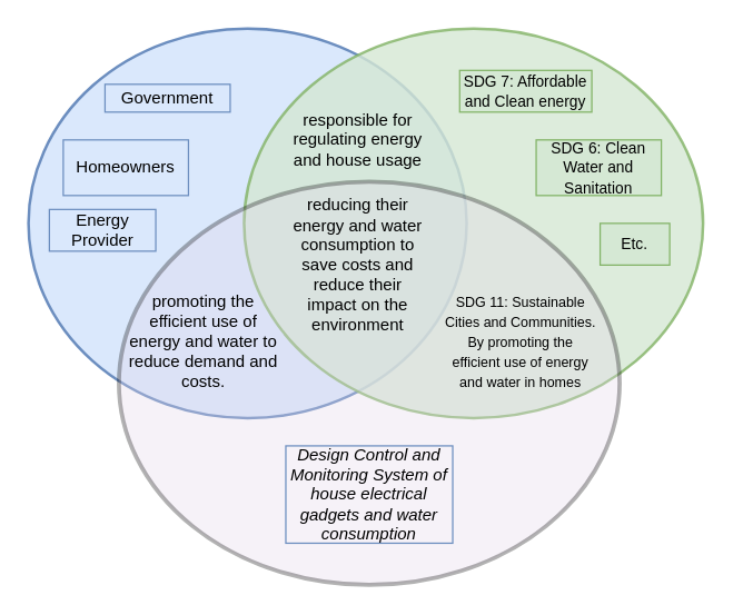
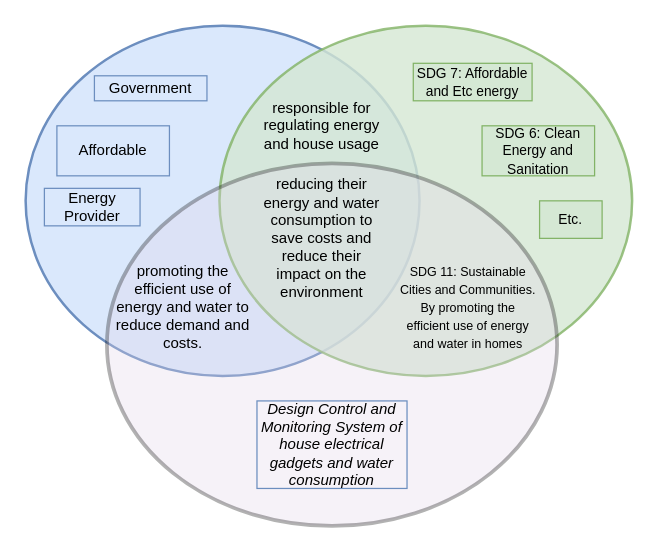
  <mxCell id="0" />
  <mxCell id="1" parent="0" />
  <mxCell id="2" value="" style="ellipse;whiteSpace=wrap;html=1;fillColor=#dae8fc;strokeColor=#6c8ebf;strokeWidth=2;" vertex="1" parent="1"><mxGeometry x="20" y="20" width="315" height="280" as="geometry" /></mxCell>
  <mxCell id="3" value="" style="ellipse;whiteSpace=wrap;html=1;fillColor=#d5e8d4;strokeColor=#82b366;gradientColor=none;opacity=80;strokeWidth=2;" vertex="1" parent="1"><mxGeometry x="175" y="20" width="330" height="280" as="geometry" /></mxCell>
  <mxCell id="4" value="" style="ellipse;whiteSpace=wrap;html=1;fillColor=#e1d5e7;strokeColor=default;opacity=30;strokeWidth=3;" vertex="1" parent="1"><mxGeometry x="85" y="130" width="360" height="290" as="geometry" /></mxCell>
  <mxCell id="5" value="&lt;font style=&quot;font-size: 12px;&quot;&gt;Design Control and Monitoring System of house electrical gadgets and water consumption&lt;/font&gt;" style="text;html=1;strokeColor=#6c8ebf;fillColor=none;align=center;verticalAlign=middle;whiteSpace=wrap;rounded=0;fontStyle=2" vertex="1" parent="1"><mxGeometry x="205" y="320" width="120" height="70" as="geometry" /></mxCell>
- <mxCell id="6" value="&lt;font style=&quot;font-size: 11px;&quot;&gt;SDG 7: Affordable and Clean energy&lt;/font&gt;" style="text;html=1;strokeColor=#82b366;fillColor=#d5e8d4;align=center;verticalAlign=middle;whiteSpace=wrap;rounded=0;" vertex="1" parent="1"><mxGeometry x="330" y="50" width="95" height="30" as="geometry" /></mxCell>
- <mxCell id="7" value="&lt;font style=&quot;font-size: 11px;&quot;&gt;SDG 6: Clean Water and Sanitation&lt;/font&gt;" style="text;html=1;strokeColor=#82b366;fillColor=#d5e8d4;align=center;verticalAlign=middle;whiteSpace=wrap;rounded=0;" vertex="1" parent="1"><mxGeometry x="385" y="100" width="90" height="40" as="geometry" /></mxCell>
+ <mxCell id="6" value="&lt;font style=&quot;font-size: 11px;&quot;&gt;SDG 7: Affordable and Etc energy&lt;/font&gt;" style="text;html=1;strokeColor=#82b366;fillColor=#d5e8d4;align=center;verticalAlign=middle;whiteSpace=wrap;rounded=0;" vertex="1" parent="1"><mxGeometry x="330" y="50" width="95" height="30" as="geometry" /></mxCell>
+ <mxCell id="7" value="&lt;font style=&quot;font-size: 11px;&quot;&gt;SDG 6: Clean Energy and Sanitation&lt;/font&gt;" style="text;html=1;strokeColor=#82b366;fillColor=#d5e8d4;align=center;verticalAlign=middle;whiteSpace=wrap;rounded=0;" vertex="1" parent="1"><mxGeometry x="385" y="100" width="90" height="40" as="geometry" /></mxCell>
  <mxCell id="8" value="&lt;font style=&quot;font-size: 11px;&quot;&gt;Etc.&lt;/font&gt;" style="text;html=1;strokeColor=#82b366;fillColor=#d5e8d4;align=center;verticalAlign=middle;whiteSpace=wrap;rounded=0;" vertex="1" parent="1"><mxGeometry x="431" y="160" width="50" height="30" as="geometry" /></mxCell>
- <mxCell id="9" value="Homeowners" style="text;html=1;strokeColor=#6c8ebf;fillColor=#dae8fc;align=center;verticalAlign=middle;whiteSpace=wrap;rounded=0;" vertex="1" parent="1"><mxGeometry x="45" y="100" width="90" height="40" as="geometry" /></mxCell>
+ <mxCell id="9" value="Affordable" style="text;html=1;strokeColor=#6c8ebf;fillColor=#dae8fc;align=center;verticalAlign=middle;whiteSpace=wrap;rounded=0;" vertex="1" parent="1"><mxGeometry x="45" y="100" width="90" height="40" as="geometry" /></mxCell>
  <mxCell id="10" value="Energy Provider" style="text;html=1;strokeColor=#6c8ebf;fillColor=#dae8fc;align=center;verticalAlign=middle;whiteSpace=wrap;rounded=0;" vertex="1" parent="1"><mxGeometry x="35" y="150" width="76.5" height="30" as="geometry" /></mxCell>
  <mxCell id="11" value="Government" style="text;html=1;strokeColor=#6c8ebf;fillColor=#dae8fc;align=center;verticalAlign=middle;whiteSpace=wrap;rounded=0;" vertex="1" parent="1"><mxGeometry x="75" y="60" width="90" height="20" as="geometry" /></mxCell>
  <mxCell id="12" value="promoting the efficient use of energy and water to reduce demand and costs." style="text;html=1;strokeColor=none;fillColor=none;align=center;verticalAlign=middle;whiteSpace=wrap;rounded=0;" vertex="1" parent="1"><mxGeometry x="89" y="230" width="114" height="30" as="geometry" /></mxCell>
  <mxCell id="13" value="reducing their energy and water consumption to save costs and reduce their impact on the environment" style="text;html=1;strokeColor=none;fillColor=none;align=center;verticalAlign=middle;whiteSpace=wrap;rounded=0;" vertex="1" parent="1"><mxGeometry x="207.5" y="140" width="97.5" height="100" as="geometry" /></mxCell>
  <mxCell id="14" value="responsible for regulating energy and house usage" style="text;html=1;align=center;verticalAlign=middle;whiteSpace=wrap;rounded=0;" vertex="1" parent="1"><mxGeometry x="207.5" y="80" width="97.5" height="40" as="geometry" /></mxCell>
  <mxCell id="15" value="&lt;font style=&quot;font-size: 10px;&quot;&gt;SDG 11: Sustainable Cities and Communities. By promoting the efficient use of energy and water in homes&lt;/font&gt;" style="text;html=1;strokeColor=none;fillColor=none;align=center;verticalAlign=middle;whiteSpace=wrap;rounded=0;" vertex="1" parent="1"><mxGeometry x="317" y="230" width="114" height="30" as="geometry" /></mxCell>
